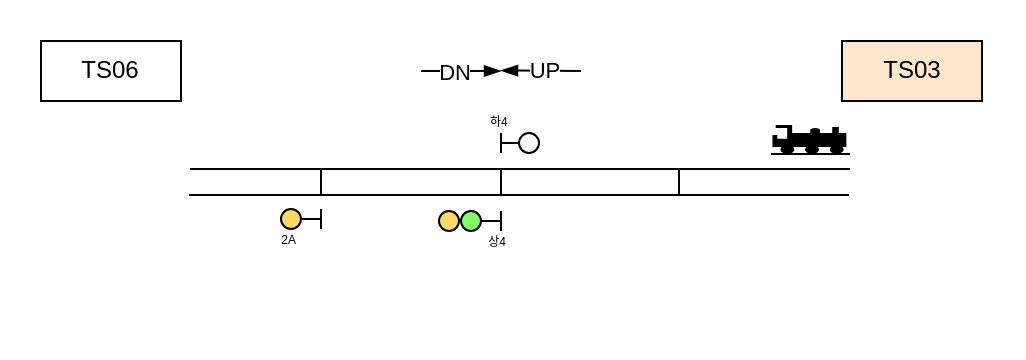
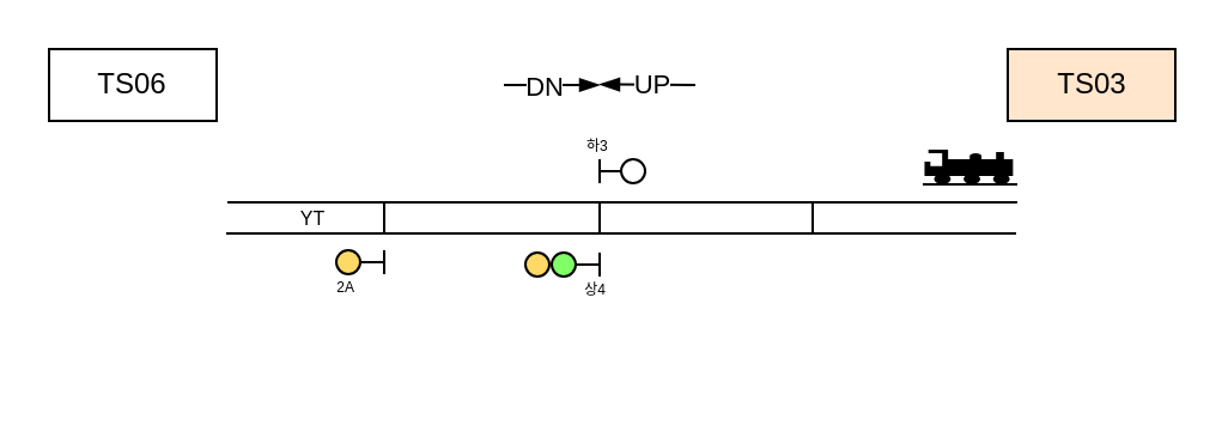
  <mxCell id="0" />
  <mxCell id="1" parent="0" />
  <mxCell id="2" value="" style="endArrow=none;html=1;rounded=0;" edge="1" parent="1"><mxGeometry width="50" height="50" relative="1" as="geometry"><mxPoint x="94.5" y="84" as="sourcePoint" /><mxPoint x="424.5" y="84" as="targetPoint" /></mxGeometry></mxCell>
  <mxCell id="3" value="" style="endArrow=none;html=1;rounded=0;" edge="1" parent="1"><mxGeometry width="50" height="50" relative="1" as="geometry"><mxPoint x="94" y="97" as="sourcePoint" /><mxPoint x="424" y="97" as="targetPoint" /></mxGeometry></mxCell>
  <mxCell id="4" value="" style="endArrow=none;html=1;rounded=0;" edge="1" parent="1"><mxGeometry width="50" height="50" relative="1" as="geometry"><mxPoint x="160" y="97" as="sourcePoint" /><mxPoint x="160" y="84" as="targetPoint" /></mxGeometry></mxCell>
  <mxCell id="5" value="" style="endArrow=none;html=1;rounded=0;" edge="1" parent="1"><mxGeometry width="50" height="50" relative="1" as="geometry"><mxPoint x="250" y="97" as="sourcePoint" /><mxPoint x="250" y="84" as="targetPoint" /></mxGeometry></mxCell>
  <mxCell id="6" value="" style="endArrow=none;html=1;rounded=0;" edge="1" parent="1"><mxGeometry width="50" height="50" relative="1" as="geometry"><mxPoint x="339" y="97" as="sourcePoint" /><mxPoint x="339" y="84" as="targetPoint" /></mxGeometry></mxCell>
  <mxCell id="7" value="" style="ellipse;whiteSpace=wrap;html=1;aspect=fixed;fillColor=#FFD966;strokeColor=default;" vertex="1" parent="1"><mxGeometry x="140" y="104" width="10" height="10" as="geometry" /></mxCell>
  <mxCell id="8" value="" style="endArrow=none;html=1;rounded=0;exitX=1;exitY=0.5;exitDx=0;exitDy=0;" edge="1" parent="1" source="7"><mxGeometry width="50" height="50" relative="1" as="geometry"><mxPoint x="310" y="124" as="sourcePoint" /><mxPoint x="160" y="109" as="targetPoint" /></mxGeometry></mxCell>
  <mxCell id="9" value="" style="endArrow=none;html=1;rounded=0;" edge="1" parent="1"><mxGeometry width="50" height="50" relative="1" as="geometry"><mxPoint x="160" y="114" as="sourcePoint" /><mxPoint x="160" y="104" as="targetPoint" /></mxGeometry></mxCell>
+ <mxCell id="10" value="YT" style="text;html=1;align=center;verticalAlign=middle;resizable=0;points=[];autosize=1;strokeColor=none;fillColor=none;fontSize=8;" vertex="1" parent="1"><mxGeometry x="115" y="81" width="30" height="20" as="geometry" /></mxCell>
  <mxCell id="11" value="" style="shape=mxgraph.signs.transportation.train_3;html=1;pointerEvents=1;fillColor=#000000;strokeColor=none;verticalLabelPosition=bottom;verticalAlign=top;align=center;fontSize=11;" vertex="1" parent="1"><mxGeometry x="385" y="62" width="39.5" height="15" as="geometry" /></mxCell>
  <mxCell id="12" value="" style="ellipse;whiteSpace=wrap;html=1;aspect=fixed;fillColor=#80ff66;" vertex="1" parent="1"><mxGeometry x="230" y="105" width="10" height="10" as="geometry" /></mxCell>
  <mxCell id="13" value="" style="endArrow=none;html=1;rounded=0;exitX=1;exitY=0.5;exitDx=0;exitDy=0;" edge="1" parent="1" source="12"><mxGeometry width="50" height="50" relative="1" as="geometry"><mxPoint x="400" y="125" as="sourcePoint" /><mxPoint x="250" y="110" as="targetPoint" /></mxGeometry></mxCell>
  <mxCell id="14" value="" style="endArrow=none;html=1;rounded=0;" edge="1" parent="1"><mxGeometry width="50" height="50" relative="1" as="geometry"><mxPoint x="250" y="115" as="sourcePoint" /><mxPoint x="250" y="105" as="targetPoint" /></mxGeometry></mxCell>
  <mxCell id="15" value="&lt;font style=&quot;font-size: 6px;&quot;&gt;2A&lt;/font&gt;" style="text;html=1;align=right;verticalAlign=bottom;resizable=0;points=[];autosize=1;strokeColor=none;fillColor=none;labelPosition=left;verticalLabelPosition=top;" vertex="1" parent="1"><mxGeometry x="149" y="127" width="30" height="30" as="geometry" /></mxCell>
  <mxCell id="16" value="&lt;span style=&quot;font-size: 6px;&quot;&gt;상4&lt;/span&gt;" style="text;html=1;align=right;verticalAlign=bottom;resizable=0;points=[];autosize=1;strokeColor=none;fillColor=none;labelPosition=left;verticalLabelPosition=top;" vertex="1" parent="1"><mxGeometry x="254" y="128" width="30" height="30" as="geometry" /></mxCell>
  <mxCell id="17" value="" style="ellipse;whiteSpace=wrap;html=1;aspect=fixed;fillColor=#FFD966;" vertex="1" parent="1"><mxGeometry x="219" y="105" width="10" height="10" as="geometry" /></mxCell>
  <mxCell id="18" value="TS03" style="rounded=0;whiteSpace=wrap;html=1;fillColor=#ffe6cc;" vertex="1" parent="1"><mxGeometry x="420.5" y="20" width="70" height="30" as="geometry" /></mxCell>
  <mxCell id="19" value="TS06" style="rounded=0;whiteSpace=wrap;html=1;" vertex="1" parent="1"><mxGeometry x="20" y="20" width="70" height="30" as="geometry" /></mxCell>
  <mxCell id="20" value="" style="endArrow=blockThin;html=1;rounded=0;endFill=1;" edge="1" parent="1"><mxGeometry width="50" height="50" relative="1" as="geometry"><mxPoint x="290" y="35" as="sourcePoint" /><mxPoint x="250" y="34.76" as="targetPoint" /></mxGeometry></mxCell>
  <mxCell id="21" value="UP" style="edgeLabel;html=1;align=center;verticalAlign=middle;resizable=0;points=[];" vertex="1" connectable="0" parent="20"><mxGeometry x="-0.117" y="1" relative="1" as="geometry"><mxPoint y="-1" as="offset" /></mxGeometry></mxCell>
  <mxCell id="22" value="" style="endArrow=blockThin;html=1;rounded=0;endFill=1;" edge="1" parent="1"><mxGeometry width="50" height="50" relative="1" as="geometry"><mxPoint x="210" y="35" as="sourcePoint" /><mxPoint x="250" y="35" as="targetPoint" /></mxGeometry></mxCell>
  <mxCell id="23" value="DN" style="edgeLabel;html=1;align=center;verticalAlign=middle;resizable=0;points=[];" vertex="1" connectable="0" parent="22"><mxGeometry x="-0.117" y="1" relative="1" as="geometry"><mxPoint x="-2" y="1" as="offset" /></mxGeometry></mxCell>
  <mxCell id="24" value="" style="ellipse;whiteSpace=wrap;html=1;aspect=fixed;fillColor=none;strokeColor=default;" vertex="1" parent="1"><mxGeometry x="259" y="66" width="10" height="10" as="geometry" /></mxCell>
  <mxCell id="25" value="" style="endArrow=none;html=1;rounded=0;exitX=0;exitY=0.5;exitDx=0;exitDy=0;" edge="1" parent="1" source="24"><mxGeometry width="50" height="50" relative="1" as="geometry"><mxPoint x="400" y="86" as="sourcePoint" /><mxPoint x="250" y="71" as="targetPoint" /></mxGeometry></mxCell>
  <mxCell id="26" value="" style="endArrow=none;html=1;rounded=0;" edge="1" parent="1"><mxGeometry width="50" height="50" relative="1" as="geometry"><mxPoint x="250" y="76" as="sourcePoint" /><mxPoint x="250" y="66" as="targetPoint" /></mxGeometry></mxCell>
- <mxCell id="27" value="&lt;span style=&quot;font-size: 6px;&quot;&gt;하4&lt;/span&gt;" style="text;html=1;align=left;verticalAlign=middle;resizable=0;points=[];autosize=1;strokeColor=none;fillColor=none;labelPosition=right;verticalLabelPosition=middle;" vertex="1" parent="1"><mxGeometry x="213" y="44" width="30" height="30" as="geometry" /></mxCell>
+ <mxCell id="27" value="&lt;span style=&quot;font-size: 6px;&quot;&gt;하3&lt;/span&gt;" style="text;html=1;align=left;verticalAlign=middle;resizable=0;points=[];autosize=1;strokeColor=none;fillColor=none;labelPosition=right;verticalLabelPosition=middle;" vertex="1" parent="1"><mxGeometry x="213" y="44" width="30" height="30" as="geometry" /></mxCell>
